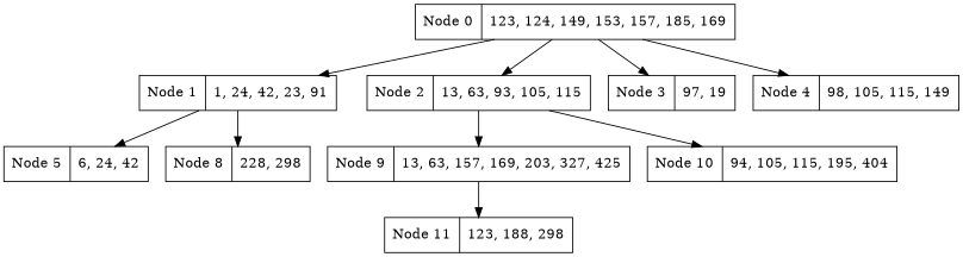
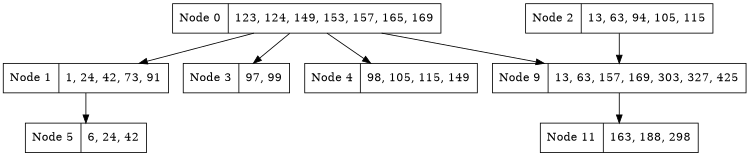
  digraph {
    node [shape=record]
-   n1 [label="Node 0 | 123, 124, 149, 153, 157, 185, 169 "]
-   n2 [label="Node 1 | 1, 24, 42, 23, 91 "]
-   n3 [label="Node 2 | 13, 63, 93, 105, 115 "]
-   n4 [label="Node 3 | 97, 19 "]
+   n1 [label="Node 0 | 123, 124, 149, 153, 157, 165, 169 "]
+   n2 [label="Node 1 | 1, 24, 42, 73, 91 "]
+   n3 [label="Node 2 | 13, 63, 94, 105, 115 "]
+   n4 [label="Node 3 | 97, 99 "]
    n5 [label="Node 4 | 98, 105, 115, 149 "]
    n6 [label="Node 5 | 6, 24, 42 "]
-   n7 [label="Node 8 | 228, 298 "]
-   n8 [label="Node 9 | 13, 63, 157, 169, 203, 327, 425 "]
-   n9 [label="Node 10 | 94, 105, 115, 195, 404 "]
-   n10 [label="Node 11 | 123, 188, 298 "]
+   n8 [label="Node 9 | 13, 63, 157, 169, 303, 327, 425 "]
+   n10 [label="Node 11 | 163, 188, 298 "]
    n1 -> n2
-   n1 -> n3
+   n1 -> n8
    n1 -> n4
    n1 -> n5
    n2 -> n6
-   n2 -> n7
    n3 -> n8
-   n3 -> n9
    n8 -> n10
  }
